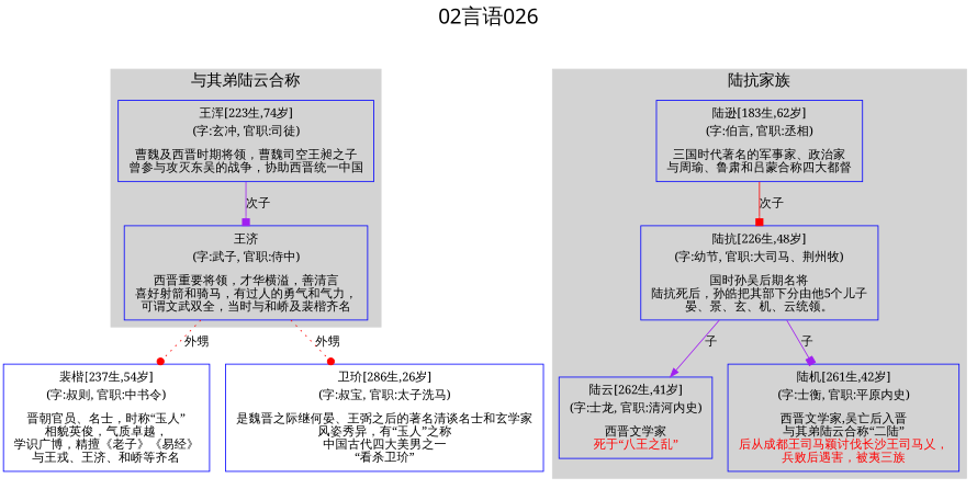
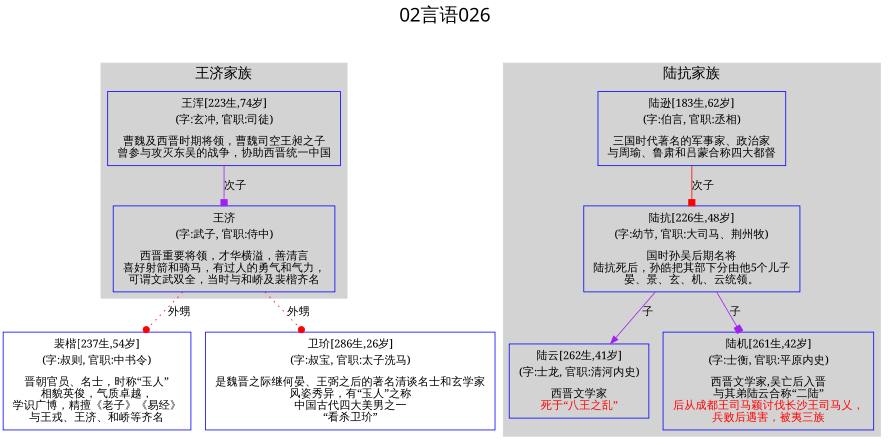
  digraph {
    color=lightgrey
    fontname=SimHei
    fontsize=24
    label="02言语026"
    labelloc=t
    rankdir=TB
    ranksep=0.5
    style=filled
    node [color=blue fontname=SimSun shape=box]
    edge [arrowhead=box color=red fontname=SimSun style=solid]
    n1 [label=<<table border="0" cellborder="0"><tr><td>王济</td></tr><tr><td>(字:武子, 官职:侍中)</td></tr><tr><td></td></tr><tr><td>西晋重要将领，才华横溢，善清言<br/>喜好射箭和骑马，有过人的勇气和气力，<br/>可谓文武双全，当时与和峤及裴楷齐名<br/></td></tr></table>>]
    n2 [label=<<table border="0" cellborder="0"><tr><td>王浑[223生,74岁]</td></tr><tr><td>(字:玄冲, 官职:司徒)</td></tr><tr><td></td></tr><tr><td>曹魏及西晋时期将领，曹魏司空王昶之子<br/>曾参与攻灭东吴的战争，协助西晋统一中国<br/></td></tr></table>>]
    n3 [label=<<table border="0" cellborder="0"><tr><td>陆抗[226生,48岁]</td></tr><tr><td>(字:幼节, 官职:大司马、荆州牧)</td></tr><tr><td></td></tr><tr><td>国时孙吴后期名将<br/>陆抗死后，孙皓把其部下分由他5个儿子<br/>晏、景、玄、机、云统领。<br/></td></tr></table>>]
    n4 [label=<<table border="0" cellborder="0"><tr><td>陆云[262生,41岁]</td></tr><tr><td>(字:士龙, 官职:清河内史)</td></tr><tr><td></td></tr><tr><td>西晋文学家<br/><font color = 'red'>死于“八王之乱”</font></td></tr></table>>]
    n5 [label=<<table border="0" cellborder="0"><tr><td>陆机[261生,42岁]</td></tr><tr><td>(字:士衡, 官职:平原内史)</td></tr><tr><td></td></tr><tr><td>西晋文学家,吴亡后入晋<br/>与其弟陆云合称“二陆”<br/><font color = 'red'>后从成都王司马颖讨伐长沙王司马乂，<br/>兵败后遇害，被夷三族<br/></font></td></tr></table>>]
    n6 [label=<<table border="0" cellborder="0"><tr><td>陆逊[183生,62岁]</td></tr><tr><td>(字:伯言, 官职:丞相)</td></tr><tr><td></td></tr><tr><td>三国时代著名的军事家、政治家<br/>与周瑜、鲁肃和吕蒙合称四大都督<br/></td></tr></table>>]
    n7 [label=<<table border="0" cellborder="0"><tr><td>裴楷[237生,54岁]</td></tr><tr><td>(字:叔则, 官职:中书令)</td></tr><tr><td></td></tr><tr><td>晋朝官员、名士，时称“玉人”<br/>相貌英俊，气质卓越，<br/>学识广博，精擅《老子》《易经》<br/>与王戎、王济、和峤等齐名<br/></td></tr></table>>]
    n8 [label=<<table border="0" cellborder="0"><tr><td>卫玠[286生,26岁]</td></tr><tr><td>(字:叔宝, 官职:太子洗马)</td></tr><tr><td></td></tr><tr><td>是魏晋之际继何晏、王弼之后的著名清谈名士和玄学家<br/>风姿秀异，有“玉人”之称<br/>中国古代四大美男之一<br/>“看杀卫玠”<br/></td></tr></table>>]
    subgraph cluster_1 {
      fontsize=18
-     label="与其弟陆云合称"
+     label="王济家族"
      n1
      n2
    }
    subgraph cluster_2 {
      fontsize=18
      label="陆抗家族"
      n3
      n4
      n5
      n6
    }
    n1 -> n7 [arrowhead=dot label="外甥" style=dotted]
    n1 -> n8 [arrowhead=dot label="外甥" style=dotted]
    n2 -> n1 [color=purple label="次子"]
    n3 -> n4 [arrowhead=normal color=purple label="子"]
    n3 -> n5 [color=purple label="子"]
    n6 -> n3 [label="次子"]
  }
